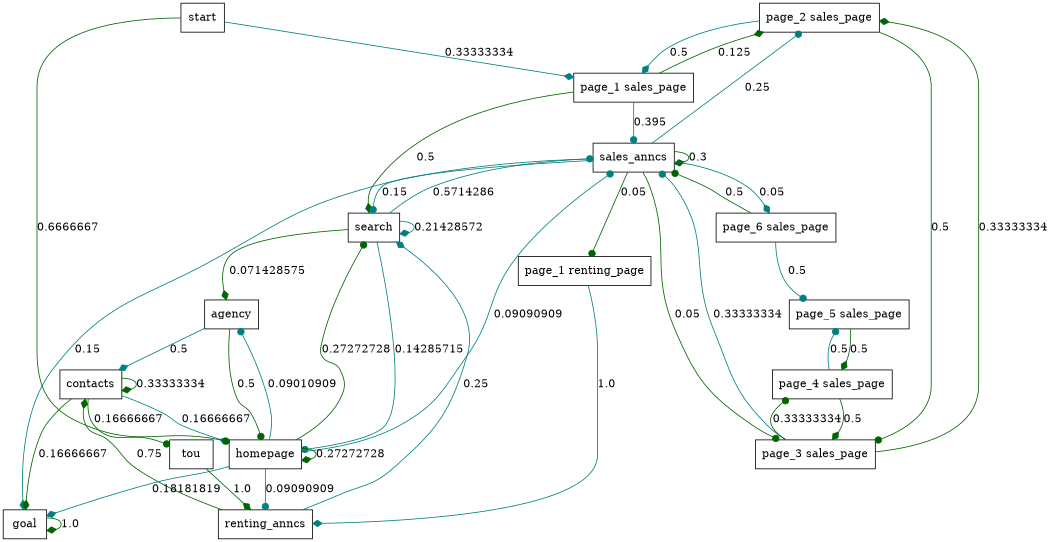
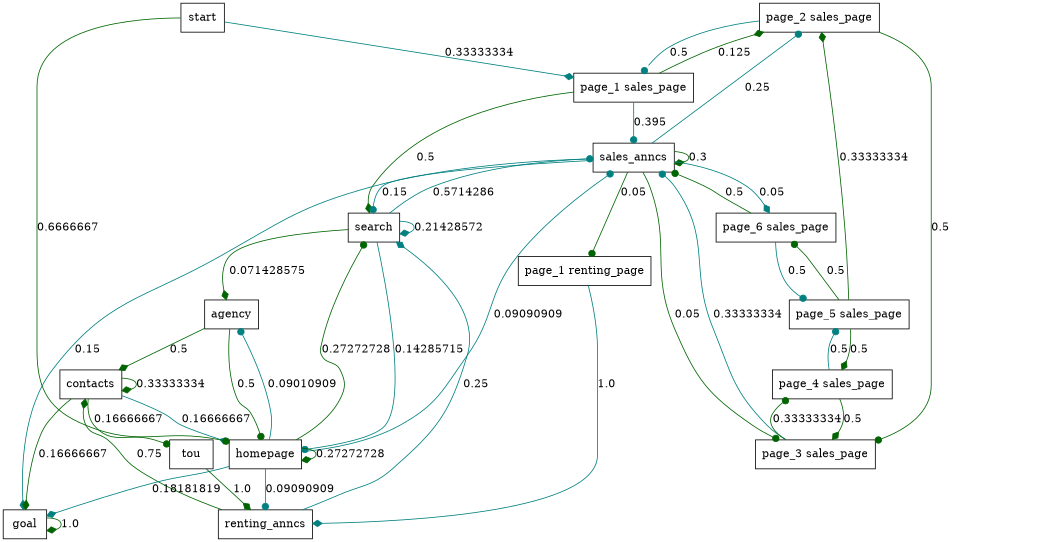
  digraph {
    node [shape=box]
    edge [arrowhead=diamond color=darkgreen]
    n1 [label="page_2 sales_page"]
    n2 [label="page_1 sales_page"]
    n3 [label="page_3 sales_page"]
    n4 [label=search]
    n5 [label=sales_anncs]
    n6 [label="page_4 sales_page"]
    n7 [label="page_1 renting_page"]
    n8 [label=renting_anncs]
    n9 [label=contacts]
    n10 [label=homepage]
    n11 [label=agency]
    n12 [label=goal]
    n13 [label=tou]
    n14 [label="page_6 sales_page"]
    n15 [label=start]
    n16 [label="page_5 sales_page"]
-   n1 -> n2 [color=teal label=0.5]
+   n1 -> n2 [arrowhead=dot color=teal label=0.5]
    n1 -> n3 [arrowhead=dot label=0.5]
    n2 -> n1 [label=0.125]
    n2 -> n4 [label=0.5]
    n2 -> n5 [arrowhead=dot color=teal label=0.395]
-   n3 -> n1 [label=0.33333334]
+   n16 -> n1 [label=0.33333334]
    n3 -> n5 [arrowhead=dot color=teal label=0.33333334]
    n3 -> n6 [arrowhead=dot label=0.33333334]
    n4 -> n4 [color=teal label=0.21428572]
    n4 -> n5 [arrowhead=dot color=teal label=0.5714286]
    n4 -> n10 [arrowhead=dot color=teal label=0.14285715]
    n4 -> n11 [label=0.071428575]
    n5 -> n1 [arrowhead=dot color=teal label=0.25]
    n5 -> n3 [arrowhead=dot label=0.05]
    n5 -> n4 [arrowhead=dot color=teal label=0.15]
    n5 -> n5 [label=0.3]
    n5 -> n7 [arrowhead=dot label=0.05]
    n5 -> n12 [color=teal label=0.15]
    n5 -> n14 [color=teal label=0.05]
    n6 -> n3 [label=0.5]
    n6 -> n16 [arrowhead=dot color=teal label=0.5]
    n7 -> n8 [color=teal label=1.0]
    n8 -> n4 [color=teal label=0.25]
    n8 -> n9 [label=0.75]
    n9 -> n9 [label=0.33333334]
    n9 -> n10 [color=teal label=0.16666667]
    n9 -> n12 [label=0.16666667]
    n9 -> n13 [arrowhead=dot label=0.16666667]
    n10 -> n4 [arrowhead=dot label=0.27272728]
    n10 -> n5 [arrowhead=dot color=teal label=0.09090909]
    n10 -> n8 [arrowhead=dot color=teal label=0.09090909]
    n10 -> n10 [label=0.27272728]
    n10 -> n11 [arrowhead=dot color=teal label=0.09010909]
    n10 -> n12 [color=teal label=0.18181819]
-   n11 -> n9 [color=teal label=0.5]
+   n11 -> n9 [label=0.5]
    n11 -> n10 [arrowhead=dot label=0.5]
    n12 -> n12 [label=1.0]
    n13 -> n8 [label=1.0]
    n14 -> n5 [arrowhead=dot label=0.5]
    n14 -> n16 [arrowhead=dot color=teal label=0.5]
    n15 -> n2 [color=teal label=0.33333334]
    n15 -> n10 [arrowhead=dot label=0.6666667]
    n16 -> n6 [label=0.5]
+   n16 -> n14 [arrowhead=dot label=0.5]
  }
